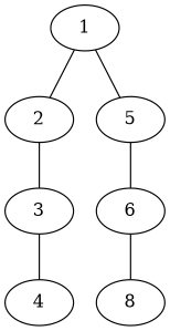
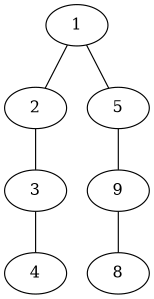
  strict graph {
    1 [height=0.5 width=0.75]
    2 [height=0.5 width=0.75]
    5 [height=0.5 width=0.75]
    3 [height=0.5 width=0.75]
-   6 [height=0.5 width=0.75]
+   6 [height=0.5 width=0.75 label=9]
    4 [height=0.5 width=0.75]
    8 [height=0.5 width=0.75]
    1 -- 2
    1 -- 5
    2 -- 3
    5 -- 6
    3 -- 4
    6 -- 8
  }
